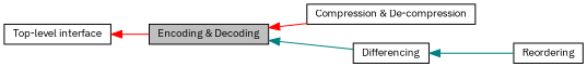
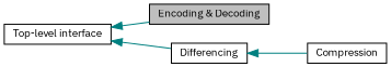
  digraph {
    fontname="IBM Plex Sans"
    rankdir=LR
    node [color=black fillcolor=white fontname="IBM Plex Sans" fontsize=10 shape=box style=filled]
    edge [color=red dir=back fontname="IBM Plex Sans" fontsize=10 labelfontname=Helvetica labelfontsize=10 shape=plaintext style=solid]
-   n1 [height=0.2 label=Reordering width=0.4]
-   n2 [height=0.2 label="Compression & De-compression" width=0.4]
+   n1 [height=0.2 label=Compression width=0.4]
    n3 [height=0.2 label="Top-level interface" width=0.4]
    n4 [fillcolor=grey75 fontcolor=black height=0.2 label="Encoding & Decoding" width=0.4]
    n5 [height=0.2 label=Differencing width=0.4]
-   n3 -> n4
-   n4 -> n2
-   n4 -> n5 [color=teal]
+   n3 -> n4 [color=teal]
+   n3 -> n5 [color=teal]
    n5 -> n1 [color=teal]
  }
